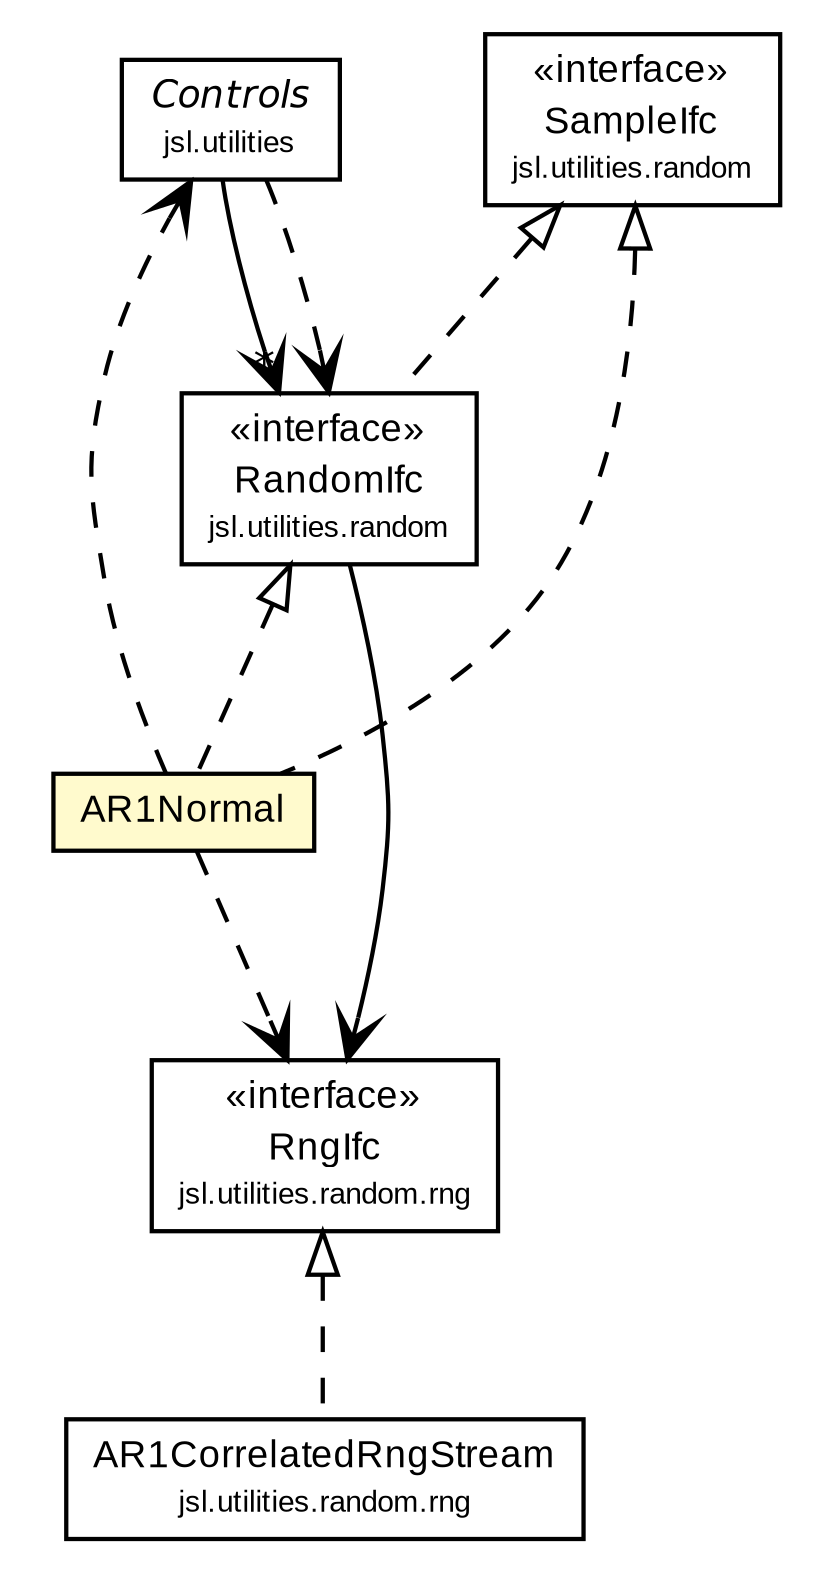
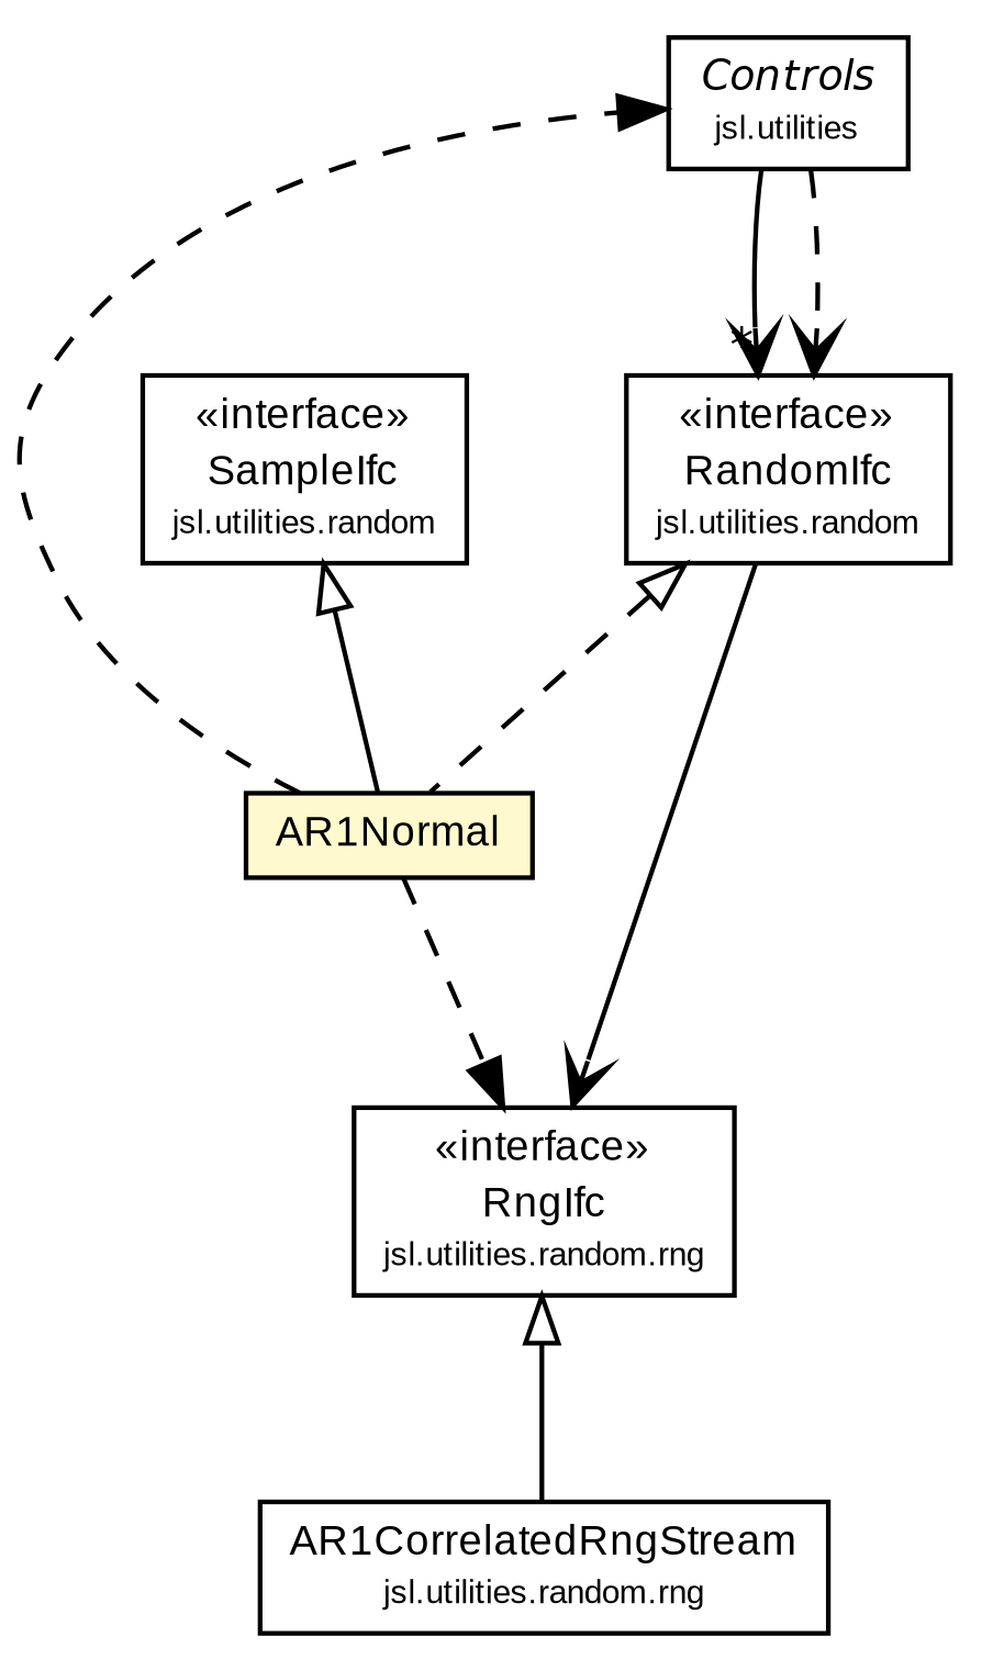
  digraph {
    fontname="Liberation Sans"
    nodesep=0.25
    ranksep=0.5
    node [fontcolor=black fontname="Liberation Sans" fontsize=9.0 shape=plaintext]
    edge [arrowhead=open color=black fontcolor=black fontname="Liberation Sans" fontsize=10.0 headport=p labelfontname=Helvetica labelfontsize=10 tailport=p style=dashed]
    n1 [label=<<table title="jsl.utilities.Controls" border="0" cellborder="1" cellspacing="0" cellpadding="2" port="p" href="../../Controls.html"> 		<tr><td><table border="0" cellspacing="0" cellpadding="1"> <tr><td align="center" balign="center"><font face="Helvetica-Oblique"> Controls </font></td></tr> <tr><td align="center" balign="center"><font point-size="7.0"> jsl.utilities </font></td></tr> 		</table></td></tr> 		</table>>]
    n2 [label=<<table title="jsl.utilities.random.RandomIfc" border="0" cellborder="1" cellspacing="0" cellpadding="2" port="p" href="../RandomIfc.html"> 		<tr><td><table border="0" cellspacing="0" cellpadding="1"> <tr><td align="center" balign="center"> &#171;interface&#187; </td></tr> <tr><td align="center" balign="center"> RandomIfc </td></tr> <tr><td align="center" balign="center"><font point-size="7.0"> jsl.utilities.random </font></td></tr> 		</table></td></tr> 		</table>>]
    n3 [label=<<table title="jsl.utilities.random.ar.AR1Normal" border="0" cellborder="1" cellspacing="0" cellpadding="2" port="p" bgcolor="lemonChiffon" href="./AR1Normal.html"> 		<tr><td><table border="0" cellspacing="0" cellpadding="1"> <tr><td align="center" balign="center"> AR1Normal </td></tr> 		</table></td></tr> 		</table>>]
    n4 [label=<<table title="jsl.utilities.random.rng.RngIfc" border="0" cellborder="1" cellspacing="0" cellpadding="2" port="p" href="../rng/RngIfc.html"> 		<tr><td><table border="0" cellspacing="0" cellpadding="1"> <tr><td align="center" balign="center"> &#171;interface&#187; </td></tr> <tr><td align="center" balign="center"> RngIfc </td></tr> <tr><td align="center" balign="center"><font point-size="7.0"> jsl.utilities.random.rng </font></td></tr> 		</table></td></tr> 		</table>>]
    n5 [label=<<table title="jsl.utilities.random.SampleIfc" border="0" cellborder="1" cellspacing="0" cellpadding="2" port="p" href="../SampleIfc.html"> 		<tr><td><table border="0" cellspacing="0" cellpadding="1"> <tr><td align="center" balign="center"> &#171;interface&#187; </td></tr> <tr><td align="center" balign="center"> SampleIfc </td></tr> <tr><td align="center" balign="center"><font point-size="7.0"> jsl.utilities.random </font></td></tr> 		</table></td></tr> 		</table>>]
    n6 [label=<<table title="jsl.utilities.random.rng.AR1CorrelatedRngStream" border="0" cellborder="1" cellspacing="0" cellpadding="2" port="p" href="../rng/AR1CorrelatedRngStream.html"> 		<tr><td><table border="0" cellspacing="0" cellpadding="1"> <tr><td align="center" balign="center"> AR1CorrelatedRngStream </td></tr> <tr><td align="center" balign="center"><font point-size="7.0"> jsl.utilities.random.rng </font></td></tr> 		</table></td></tr> 		</table>>]
    n1 -> n2 [headlabel="*" style=""]
    n1 -> n2
    n2 -> n3 [arrowtail=empty dir=back fontsize=10 arrowhead="" color="" fontcolor=""]
    n2 -> n4 [style=solid]
-   n3 -> n1
-   n3 -> n4
-   n4 -> n6 [arrowtail=empty dir=back fontsize=10 arrowhead="" color="" fontcolor=""]
-   n5 -> n2 [arrowtail=empty dir=back fontsize=10 arrowhead="" color="" fontcolor=""]
-   n5 -> n3 [arrowtail=empty dir=back fontsize=10 arrowhead="" color="" fontcolor=""]
+   n3 -> n1 [arrowhead=normal]
+   n3 -> n4 [arrowhead=normal]
+   n4 -> n6 [arrowtail=empty dir=back fontsize=10 style=solid arrowhead="" color="" fontcolor=""]
+   n5 -> n3 [arrowtail=empty dir=back fontsize=10 style=solid arrowhead="" color="" fontcolor=""]
  }
